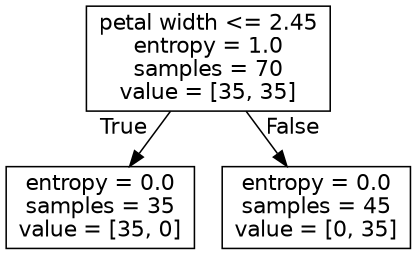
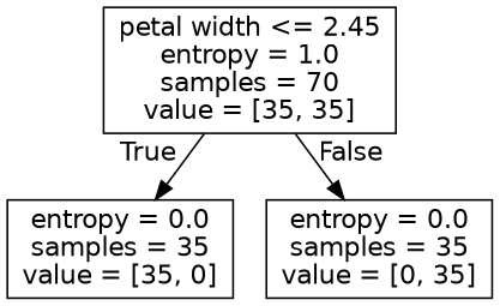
  digraph {
    fontname="DejaVu Sans"
    node [fontname="DejaVu Sans" shape=box]
    edge [fontname="DejaVu Sans" labeldistance=2.5]
    n1 [label="petal width <= 2.45\nentropy = 1.0\nsamples = 70\nvalue = [35, 35]"]
    n2 [label="entropy = 0.0\nsamples = 35\nvalue = [35, 0]"]
-   n3 [label="entropy = 0.0\nsamples = 45\nvalue = [0, 35]"]
+   n3 [label="entropy = 0.0\nsamples = 35\nvalue = [0, 35]"]
    n1 -> n2 [headlabel=True labelangle=45]
    n1 -> n3 [headlabel=False labelangle=-45]
  }
